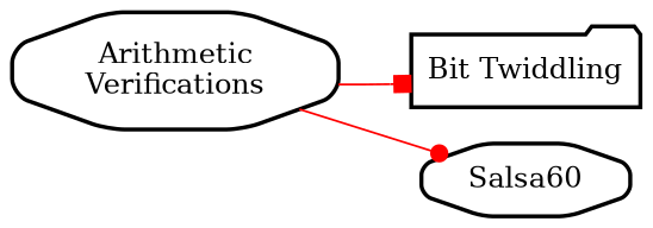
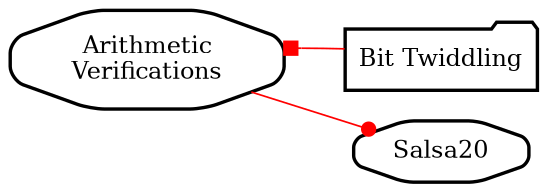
  digraph {
    rankdir=LR
    node [fillcolor=white penwidth=2 shape=octagon style="rounded,filled"]
    edge [color=red penwidth=1]
    n1 [label="Arithmetic\nVerifications"]
    n2 [label="Bit Twiddling" shape=folder]
-   n3 [label=Salsa60]
-   n1 -> n2 [arrowhead=box]
+   n3 [label=Salsa20]
+   n2 -> n1 [arrowhead=box]
    n1 -> n3 [arrowhead=dot]
  }
